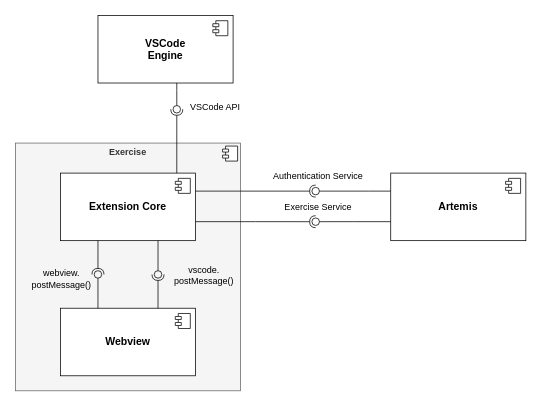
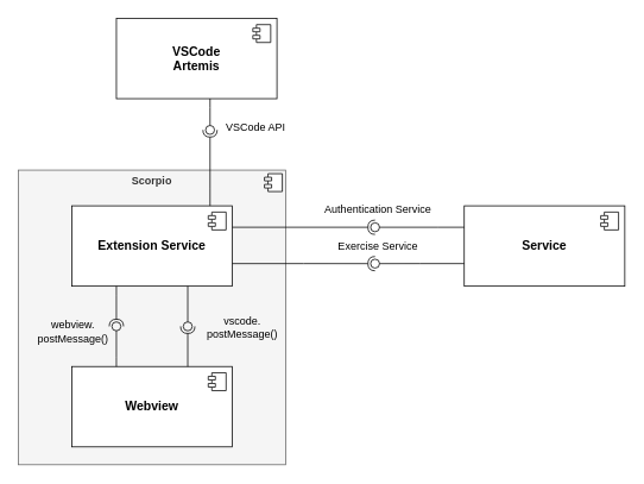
  <mxCell id="0" />
  <mxCell id="1" parent="0" />
- <mxCell id="2" value="&lt;p style=&quot;margin:0px;margin-top:6px;text-align:center;&quot;&gt;&lt;b&gt;Exercise&lt;/b&gt;&lt;/p&gt;&lt;p style=&quot;margin:0px;margin-left:8px;&quot;&gt;&lt;br&gt;&lt;/p&gt;" style="align=left;overflow=fill;html=1;dropTarget=0;whiteSpace=wrap;fillColor=#f5f5f5;fontColor=#333333;strokeColor=#666666;" vertex="1" parent="1"><mxGeometry x="20" y="190" width="300" height="330" as="geometry" /></mxCell>
+ <mxCell id="2" value="&lt;p style=&quot;margin:0px;margin-top:6px;text-align:center;&quot;&gt;&lt;b&gt;Scorpio&lt;/b&gt;&lt;/p&gt;&lt;p style=&quot;margin:0px;margin-left:8px;&quot;&gt;&lt;br&gt;&lt;/p&gt;" style="align=left;overflow=fill;html=1;dropTarget=0;whiteSpace=wrap;fillColor=#f5f5f5;fontColor=#333333;strokeColor=#666666;" vertex="1" parent="1"><mxGeometry x="20" y="190" width="300" height="330" as="geometry" /></mxCell>
  <mxCell id="3" value="" style="shape=component;jettyWidth=8;jettyHeight=4;" vertex="1" parent="2"><mxGeometry x="1" width="20" height="20" relative="1" as="geometry"><mxPoint x="-24" y="4" as="offset" /></mxGeometry></mxCell>
- <mxCell id="4" value="&lt;span style=&quot;font-size: 14px;&quot;&gt;&lt;b&gt;Extension Core&lt;/b&gt;&lt;/span&gt;" style="html=1;dropTarget=0;whiteSpace=wrap;" vertex="1" parent="1"><mxGeometry x="80" y="230" width="180" height="90" as="geometry" /></mxCell>
+ <mxCell id="4" value="&lt;span style=&quot;font-size: 14px;&quot;&gt;&lt;b&gt;Extension Service&lt;/b&gt;&lt;/span&gt;" style="html=1;dropTarget=0;whiteSpace=wrap;" vertex="1" parent="1"><mxGeometry x="80" y="230" width="180" height="90" as="geometry" /></mxCell>
  <mxCell id="5" value="" style="shape=module;jettyWidth=8;jettyHeight=4;" vertex="1" parent="4"><mxGeometry x="1" width="20" height="20" relative="1" as="geometry"><mxPoint x="-27" y="7" as="offset" /></mxGeometry></mxCell>
- <mxCell id="6" value="&lt;b&gt;&lt;font style=&quot;font-size: 14px;&quot;&gt;Artemis&lt;/font&gt;&lt;/b&gt;" style="html=1;dropTarget=0;whiteSpace=wrap;" vertex="1" parent="1"><mxGeometry x="520" y="230" width="180" height="90" as="geometry" /></mxCell>
+ <mxCell id="6" value="&lt;b&gt;&lt;font style=&quot;font-size: 14px;&quot;&gt;Service&lt;/font&gt;&lt;/b&gt;" style="html=1;dropTarget=0;whiteSpace=wrap;" vertex="1" parent="1"><mxGeometry x="520" y="230" width="180" height="90" as="geometry" /></mxCell>
  <mxCell id="7" value="" style="shape=module;jettyWidth=8;jettyHeight=4;" vertex="1" parent="6"><mxGeometry x="1" width="20" height="20" relative="1" as="geometry"><mxPoint x="-27" y="7" as="offset" /></mxGeometry></mxCell>
  <mxCell id="8" value="" style="rounded=0;orthogonalLoop=1;jettySize=auto;html=1;endArrow=halfCircle;endFill=0;endSize=6;strokeWidth=1;sketch=0;edgeStyle=orthogonalEdgeStyle;" edge="1" parent="1"><mxGeometry relative="1" as="geometry"><mxPoint x="260" y="254" as="sourcePoint" /><mxPoint x="420" y="254" as="targetPoint" /><Array as="points" /></mxGeometry></mxCell>
  <mxCell id="9" value="" style="rounded=0;orthogonalLoop=1;jettySize=auto;html=1;endArrow=oval;endFill=0;sketch=0;sourcePerimeterSpacing=0;targetPerimeterSpacing=0;endSize=10;edgeStyle=orthogonalEdgeStyle;" edge="1" parent="1"><mxGeometry relative="1" as="geometry"><mxPoint x="520" y="254" as="sourcePoint" /><mxPoint x="420" y="254" as="targetPoint" /><Array as="points"><mxPoint x="490" y="254" /><mxPoint x="490" y="254" /></Array></mxGeometry></mxCell>
  <mxCell id="10" value="&lt;font style=&quot;font-size: 12px;&quot;&gt;Authentication Service&lt;/font&gt;" style="edgeLabel;html=1;align=center;verticalAlign=middle;resizable=0;points=[];" vertex="1" connectable="0" parent="9"><mxGeometry x="0.77" relative="1" as="geometry"><mxPoint x="-9" y="-20" as="offset" /></mxGeometry></mxCell>
  <mxCell id="11" value="" style="ellipse;whiteSpace=wrap;html=1;align=center;aspect=fixed;fillColor=none;strokeColor=none;resizable=0;perimeter=centerPerimeter;rotatable=0;allowArrows=0;points=[];outlineConnect=1;" vertex="1" parent="1"><mxGeometry x="400" y="290" width="10" height="10" as="geometry" /></mxCell>
  <mxCell id="12" value="&lt;b&gt;&lt;font style=&quot;font-size: 14px;&quot;&gt;Webview&lt;/font&gt;&lt;/b&gt;" style="html=1;dropTarget=0;whiteSpace=wrap;" vertex="1" parent="1"><mxGeometry x="80" y="410" width="180" height="90" as="geometry" /></mxCell>
  <mxCell id="13" value="" style="shape=module;jettyWidth=8;jettyHeight=4;" vertex="1" parent="12"><mxGeometry x="1" width="20" height="20" relative="1" as="geometry"><mxPoint x="-27" y="7" as="offset" /></mxGeometry></mxCell>
  <mxCell id="14" value="" style="rounded=0;orthogonalLoop=1;jettySize=auto;html=1;endArrow=halfCircle;endFill=0;endSize=6;strokeWidth=1;sketch=0;edgeStyle=orthogonalEdgeStyle;" edge="1" parent="1" source="4" target="17"><mxGeometry relative="1" as="geometry"><mxPoint x="150" y="365" as="sourcePoint" /><Array as="points"><mxPoint x="130" y="330" /><mxPoint x="130" y="330" /></Array></mxGeometry></mxCell>
  <mxCell id="15" value="" style="rounded=0;orthogonalLoop=1;jettySize=auto;html=1;endArrow=oval;endFill=0;sketch=0;sourcePerimeterSpacing=0;targetPerimeterSpacing=0;endSize=10;edgeStyle=orthogonalEdgeStyle;" edge="1" parent="1" source="12" target="17"><mxGeometry relative="1" as="geometry"><mxPoint x="110" y="365" as="sourcePoint" /><Array as="points"><mxPoint x="130" y="400" /><mxPoint x="130" y="400" /></Array></mxGeometry></mxCell>
  <mxCell id="16" value="&lt;span style=&quot;font-size: 12px;&quot;&gt;webview.&lt;/span&gt;&lt;div&gt;&lt;span style=&quot;font-size: 12px;&quot;&gt;postMessage()&lt;/span&gt;&lt;/div&gt;" style="edgeLabel;html=1;align=center;verticalAlign=middle;resizable=0;points=[];labelBackgroundColor=none;" vertex="1" connectable="0" parent="15"><mxGeometry x="0.566" y="-1" relative="1" as="geometry"><mxPoint x="-51" y="-5" as="offset" /></mxGeometry></mxCell>
  <mxCell id="17" value="" style="ellipse;whiteSpace=wrap;html=1;align=center;aspect=fixed;fillColor=none;strokeColor=none;resizable=0;perimeter=centerPerimeter;rotatable=0;allowArrows=0;points=[];outlineConnect=1;" vertex="1" parent="1"><mxGeometry x="125" y="360" width="10" height="10" as="geometry" /></mxCell>
  <mxCell id="18" value="" style="rounded=0;orthogonalLoop=1;jettySize=auto;html=1;endArrow=halfCircle;endFill=0;endSize=6;strokeWidth=1;sketch=0;edgeStyle=orthogonalEdgeStyle;" edge="1" parent="1"><mxGeometry relative="1" as="geometry"><mxPoint x="210" y="410" as="sourcePoint" /><mxPoint x="210" y="365" as="targetPoint" /></mxGeometry></mxCell>
  <mxCell id="19" value="" style="rounded=0;orthogonalLoop=1;jettySize=auto;html=1;endArrow=oval;endFill=0;sketch=0;sourcePerimeterSpacing=0;targetPerimeterSpacing=0;endSize=10;edgeStyle=orthogonalEdgeStyle;" edge="1" parent="1"><mxGeometry relative="1" as="geometry"><mxPoint x="210" y="320" as="sourcePoint" /><mxPoint x="210" y="365" as="targetPoint" /><Array as="points"><mxPoint x="210" y="365" /></Array></mxGeometry></mxCell>
  <mxCell id="20" value="&lt;span style=&quot;font-size: 12px;&quot;&gt;vscode.&lt;/span&gt;&lt;div&gt;&lt;span style=&quot;font-size: 12px;&quot;&gt;postMessage()&lt;/span&gt;&lt;/div&gt;" style="edgeLabel;html=1;align=center;verticalAlign=middle;resizable=0;points=[];labelBackgroundColor=none;" vertex="1" connectable="0" parent="19"><mxGeometry x="0.515" y="-2" relative="1" as="geometry"><mxPoint x="62" y="11" as="offset" /></mxGeometry></mxCell>
  <mxCell id="21" value="" style="ellipse;whiteSpace=wrap;html=1;align=center;aspect=fixed;fillColor=none;strokeColor=none;resizable=0;perimeter=centerPerimeter;rotatable=0;allowArrows=0;points=[];outlineConnect=1;" vertex="1" parent="1"><mxGeometry x="165" y="360" width="10" height="10" as="geometry" /></mxCell>
- <mxCell id="22" value="&lt;b style=&quot;font-size: 14px;&quot;&gt;VSCode&lt;br&gt;Engine&lt;/b&gt;" style="html=1;dropTarget=0;whiteSpace=wrap;" vertex="1" parent="1"><mxGeometry x="130" y="20" width="180" height="90" as="geometry" /></mxCell>
+ <mxCell id="22" value="&lt;b style=&quot;font-size: 14px;&quot;&gt;VSCode&lt;br&gt;Artemis&lt;/b&gt;" style="html=1;dropTarget=0;whiteSpace=wrap;" vertex="1" parent="1"><mxGeometry x="130" y="20" width="180" height="90" as="geometry" /></mxCell>
  <mxCell id="23" value="" style="shape=module;jettyWidth=8;jettyHeight=4;" vertex="1" parent="22"><mxGeometry x="1" width="20" height="20" relative="1" as="geometry"><mxPoint x="-27" y="7" as="offset" /></mxGeometry></mxCell>
  <mxCell id="24" value="" style="rounded=0;orthogonalLoop=1;jettySize=auto;html=1;endArrow=halfCircle;endFill=0;endSize=6;strokeWidth=1;sketch=0;edgeStyle=orthogonalEdgeStyle;" edge="1" parent="1" source="4" target="27"><mxGeometry relative="1" as="geometry"><mxPoint x="190" y="195" as="sourcePoint" /><Array as="points"><mxPoint x="235" y="210" /><mxPoint x="235" y="210" /></Array></mxGeometry></mxCell>
  <mxCell id="25" value="" style="rounded=0;orthogonalLoop=1;jettySize=auto;html=1;endArrow=oval;endFill=0;sketch=0;sourcePerimeterSpacing=0;targetPerimeterSpacing=0;endSize=10;edgeStyle=orthogonalEdgeStyle;" edge="1" parent="1" source="22" target="27"><mxGeometry relative="1" as="geometry"><mxPoint x="150" y="195" as="sourcePoint" /><Array as="points"><mxPoint x="235" y="120" /><mxPoint x="235" y="120" /></Array></mxGeometry></mxCell>
  <mxCell id="26" value="&lt;font style=&quot;font-size: 12px;&quot;&gt;VSCode API&lt;/font&gt;" style="edgeLabel;html=1;align=center;verticalAlign=middle;resizable=0;points=[];" vertex="1" connectable="0" parent="25"><mxGeometry x="0.665" relative="1" as="geometry"><mxPoint x="50" y="3" as="offset" /></mxGeometry></mxCell>
  <mxCell id="27" value="" style="ellipse;whiteSpace=wrap;html=1;align=center;aspect=fixed;fillColor=none;strokeColor=none;resizable=0;perimeter=centerPerimeter;rotatable=0;allowArrows=0;points=[];outlineConnect=1;" vertex="1" parent="1"><mxGeometry x="230" y="140" width="10" height="10" as="geometry" /></mxCell>
  <mxCell id="28" value="" style="rounded=0;orthogonalLoop=1;jettySize=auto;html=1;endArrow=halfCircle;endFill=0;endSize=6;strokeWidth=1;sketch=0;edgeStyle=orthogonalEdgeStyle;" edge="1" parent="1" source="4"><mxGeometry relative="1" as="geometry"><mxPoint x="260" y="294.74" as="sourcePoint" /><mxPoint x="420" y="294.74" as="targetPoint" /><Array as="points"><mxPoint x="340" y="295" /></Array></mxGeometry></mxCell>
  <mxCell id="29" value="" style="rounded=0;orthogonalLoop=1;jettySize=auto;html=1;endArrow=oval;endFill=0;sketch=0;sourcePerimeterSpacing=0;targetPerimeterSpacing=0;endSize=10;edgeStyle=orthogonalEdgeStyle;" edge="1" parent="1" source="6"><mxGeometry relative="1" as="geometry"><mxPoint x="520" y="294.74" as="sourcePoint" /><mxPoint x="420" y="294.74" as="targetPoint" /><Array as="points"><mxPoint x="470" y="295" /></Array></mxGeometry></mxCell>
  <mxCell id="30" value="&lt;font style=&quot;font-size: 12px;&quot;&gt;Exercise Service&lt;/font&gt;" style="edgeLabel;html=1;align=center;verticalAlign=middle;resizable=0;points=[];" vertex="1" connectable="0" parent="29"><mxGeometry x="0.77" relative="1" as="geometry"><mxPoint x="-9" y="-20" as="offset" /></mxGeometry></mxCell>
